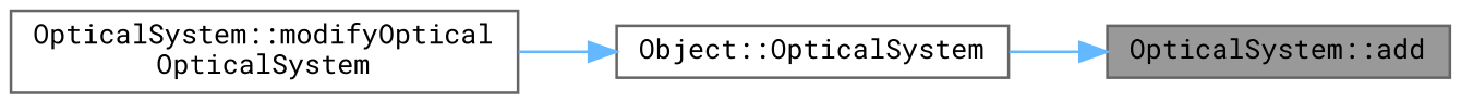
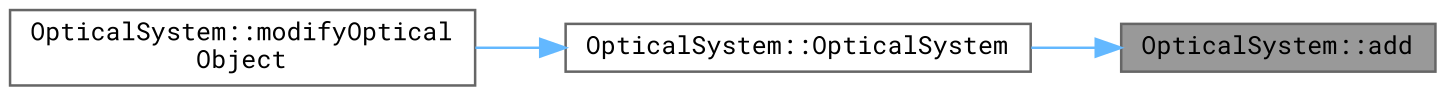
  digraph {
    fontname="Roboto Mono"
    rankdir=RL
    node [color=grey40 fillcolor=white fontname="Roboto Mono" fontsize=10 shape=box style=filled]
    edge [color=steelblue1 dir=back fontname="Roboto Mono" fontsize=10 labelfontname=Helvetica labelfontsize=10 style=solid]
    n1 [color=gray40 fillcolor=grey60 fontcolor=black height=0.2 label="OpticalSystem::add" width=0.4]
-   n2 [height=0.2 label="Object::OpticalSystem" width=0.4]
-   n3 [height=0.2 label="OpticalSystem::modifyOptical\lOpticalSystem" width=0.4]
+   n2 [height=0.2 label="OpticalSystem::OpticalSystem" width=0.4]
+   n3 [height=0.2 label="OpticalSystem::modifyOptical\lObject" width=0.4]
    n1 -> n2
    n2 -> n3
  }
